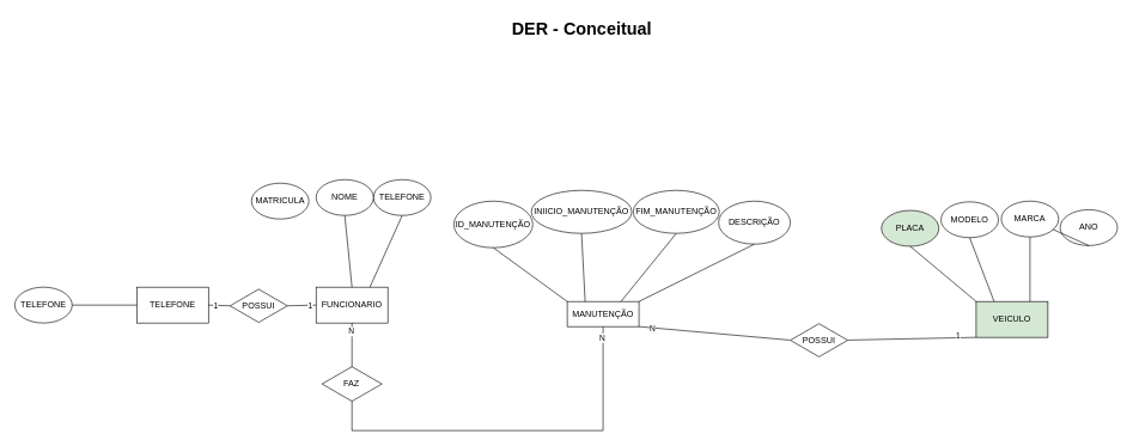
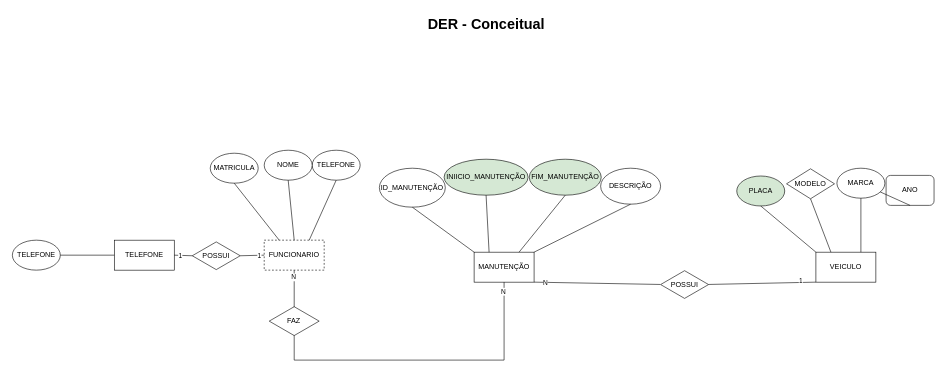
  <mxCell id="0" />
  <mxCell id="1" parent="0" />
  <mxCell id="2" value="PLACA" style="ellipse;whiteSpace=wrap;html=1;fillColor=#d5e8d4;" parent="1" vertex="1"><mxGeometry x="1228" y="293" width="80" height="50" as="geometry" /></mxCell>
- <mxCell id="3" value="VEICULO" style="rounded=0;whiteSpace=wrap;html=1;fillColor=#d5e8d4;" parent="1" vertex="1"><mxGeometry x="1360" y="420" width="100" height="50" as="geometry" /></mxCell>
+ <mxCell id="3" value="VEICULO" style="rounded=0;whiteSpace=wrap;html=1;" parent="1" vertex="1"><mxGeometry x="1360" y="420" width="100" height="50" as="geometry" /></mxCell>
  <mxCell id="4" value="DESCRIÇÃO" style="ellipse;whiteSpace=wrap;html=1;" parent="1" vertex="1"><mxGeometry x="1001" y="280" width="100" height="60" as="geometry" /></mxCell>
- <mxCell id="5" value="FIM_MANUTENÇÃO" style="ellipse;whiteSpace=wrap;html=1;" parent="1" vertex="1"><mxGeometry x="882" y="265" width="120" height="60" as="geometry" /></mxCell>
- <mxCell id="6" value="MODELO" style="ellipse;whiteSpace=wrap;html=1;" parent="1" vertex="1"><mxGeometry x="1311" y="281" width="80" height="50" as="geometry" /></mxCell>
+ <mxCell id="5" value="FIM_MANUTENÇÃO" style="ellipse;whiteSpace=wrap;html=1;fillColor=#d5e8d4;" parent="1" vertex="1"><mxGeometry x="882" y="265" width="120" height="60" as="geometry" /></mxCell>
+ <mxCell id="6" value="MODELO" style="rhombus;whiteSpace=wrap;html=1;" parent="1" vertex="1"><mxGeometry x="1311" y="281" width="80" height="50" as="geometry" /></mxCell>
  <mxCell id="7" value="MARCA" style="ellipse;whiteSpace=wrap;html=1;" parent="1" vertex="1"><mxGeometry x="1395" y="280" width="80" height="50" as="geometry" /></mxCell>
- <mxCell id="8" value="ANO" style="ellipse;whiteSpace=wrap;html=1;" parent="1" vertex="1"><mxGeometry x="1477" y="292" width="80" height="50" as="geometry" /></mxCell>
- <mxCell id="9" value="INIICIO_MANUTENÇÃO" style="ellipse;whiteSpace=wrap;html=1;" parent="1" vertex="1"><mxGeometry x="740" y="265" width="140" height="60" as="geometry" /></mxCell>
+ <mxCell id="8" value="ANO" style="whiteSpace=wrap;html=1;rounded=1;" parent="1" vertex="1"><mxGeometry x="1477" y="292" width="80" height="50" as="geometry" /></mxCell>
+ <mxCell id="9" value="INIICIO_MANUTENÇÃO" style="ellipse;whiteSpace=wrap;html=1;fillColor=#d5e8d4;" parent="1" vertex="1"><mxGeometry x="740" y="265" width="140" height="60" as="geometry" /></mxCell>
  <mxCell id="10" value="ID_MANUTENÇÃO" style="ellipse;whiteSpace=wrap;html=1;" parent="1" vertex="1"><mxGeometry x="632" y="280" width="110" height="65" as="geometry" /></mxCell>
  <mxCell id="11" value="TELEFONE" style="ellipse;whiteSpace=wrap;html=1;" parent="1" vertex="1"><mxGeometry x="520" y="250" width="80" height="50" as="geometry" /></mxCell>
  <mxCell id="12" value="NOME" style="ellipse;whiteSpace=wrap;html=1;" parent="1" vertex="1"><mxGeometry x="440" y="250" width="80" height="50" as="geometry" /></mxCell>
  <mxCell id="13" value="MATRICULA" style="ellipse;whiteSpace=wrap;html=1;" parent="1" vertex="1"><mxGeometry x="350" y="255" width="80" height="50" as="geometry" /></mxCell>
- <mxCell id="14" value="FUNCIONARIO" style="rounded=0;whiteSpace=wrap;html=1;" parent="1" vertex="1"><mxGeometry x="440" y="400" width="100" height="50" as="geometry" /></mxCell>
- <mxCell id="15" value="MANUTENÇÃO" style="rounded=0;whiteSpace=wrap;html=1;" parent="1" vertex="1"><mxGeometry x="790" y="420" width="100" height="35" as="geometry" /></mxCell>
+ <mxCell id="14" value="FUNCIONARIO" style="rounded=0;whiteSpace=wrap;html=1;dashed=1;" parent="1" vertex="1"><mxGeometry x="440" y="400" width="100" height="50" as="geometry" /></mxCell>
+ <mxCell id="15" value="MANUTENÇÃO" style="rounded=0;whiteSpace=wrap;html=1;" parent="1" vertex="1"><mxGeometry x="790" y="420" width="100" height="50" as="geometry" /></mxCell>
  <mxCell id="16" value="" style="endArrow=none;html=1;rounded=0;entryX=0;entryY=0;entryDx=0;entryDy=0;exitX=0.5;exitY=1;exitDx=0;exitDy=0;" parent="1" source="2" target="3" edge="1"><mxGeometry width="50" height="50" relative="1" as="geometry"><mxPoint x="1270" y="365" as="sourcePoint" /><mxPoint x="1660" y="255" as="targetPoint" /></mxGeometry></mxCell>
  <mxCell id="17" value="" style="endArrow=none;html=1;rounded=0;entryX=0.25;entryY=0;entryDx=0;entryDy=0;exitX=0.5;exitY=1;exitDx=0;exitDy=0;" parent="1" source="6" target="3" edge="1"><mxGeometry width="50" height="50" relative="1" as="geometry"><mxPoint x="1320" y="335" as="sourcePoint" /><mxPoint x="1660" y="255" as="targetPoint" /></mxGeometry></mxCell>
  <mxCell id="18" value="" style="endArrow=none;html=1;rounded=0;exitX=0.5;exitY=1;exitDx=0;exitDy=0;" parent="1" source="8" target="7" edge="1"><mxGeometry width="50" height="50" relative="1" as="geometry"><mxPoint x="1468" y="325" as="sourcePoint" /><mxPoint x="1530" y="395" as="targetPoint" /></mxGeometry></mxCell>
  <mxCell id="19" value="" style="endArrow=none;html=1;rounded=0;entryX=0.75;entryY=0;entryDx=0;entryDy=0;exitX=0.5;exitY=1;exitDx=0;exitDy=0;" parent="1" source="7" target="3" edge="1"><mxGeometry width="50" height="50" relative="1" as="geometry"><mxPoint x="1420" y="325" as="sourcePoint" /><mxPoint x="1482" y="395" as="targetPoint" /></mxGeometry></mxCell>
+ <mxCell id="20" value="" style="endArrow=none;html=1;rounded=0;exitX=0.25;exitY=0;exitDx=0;exitDy=0;entryX=0.5;entryY=1;entryDx=0;entryDy=0;" parent="1" source="14" target="13" edge="1"><mxGeometry width="50" height="50" relative="1" as="geometry"><mxPoint x="220" y="330" as="sourcePoint" /><mxPoint x="410" y="310" as="targetPoint" /></mxGeometry></mxCell>
  <mxCell id="21" value="" style="endArrow=none;html=1;rounded=0;exitX=0.5;exitY=0;exitDx=0;exitDy=0;entryX=0.5;entryY=1;entryDx=0;entryDy=0;" parent="1" source="14" target="12" edge="1"><mxGeometry width="50" height="50" relative="1" as="geometry"><mxPoint x="540" y="390" as="sourcePoint" /><mxPoint x="485" y="300" as="targetPoint" /></mxGeometry></mxCell>
  <mxCell id="22" value="" style="endArrow=none;html=1;rounded=0;exitX=0.75;exitY=0;exitDx=0;exitDy=0;entryX=0.5;entryY=1;entryDx=0;entryDy=0;" parent="1" source="14" target="11" edge="1"><mxGeometry width="50" height="50" relative="1" as="geometry"><mxPoint x="485" y="420" as="sourcePoint" /><mxPoint x="430" y="330" as="targetPoint" /></mxGeometry></mxCell>
  <mxCell id="23" value="" style="endArrow=none;html=1;rounded=0;exitX=0.5;exitY=1;exitDx=0;exitDy=0;entryX=0;entryY=0;entryDx=0;entryDy=0;" parent="1" source="10" target="15" edge="1"><mxGeometry width="50" height="50" relative="1" as="geometry"><mxPoint x="940" y="320" as="sourcePoint" /><mxPoint x="990" y="270" as="targetPoint" /></mxGeometry></mxCell>
  <mxCell id="24" value="" style="endArrow=none;html=1;rounded=0;exitX=0.5;exitY=1;exitDx=0;exitDy=0;entryX=0.25;entryY=0;entryDx=0;entryDy=0;" parent="1" source="9" target="15" edge="1"><mxGeometry width="50" height="50" relative="1" as="geometry"><mxPoint x="940" y="320" as="sourcePoint" /><mxPoint x="990" y="270" as="targetPoint" /></mxGeometry></mxCell>
  <mxCell id="25" value="" style="endArrow=none;html=1;rounded=0;entryX=0.5;entryY=1;entryDx=0;entryDy=0;exitX=0.75;exitY=0;exitDx=0;exitDy=0;" parent="1" source="15" target="5" edge="1"><mxGeometry width="50" height="50" relative="1" as="geometry"><mxPoint x="940" y="320" as="sourcePoint" /><mxPoint x="990" y="270" as="targetPoint" /></mxGeometry></mxCell>
  <mxCell id="26" value="" style="endArrow=none;html=1;rounded=0;entryX=0.5;entryY=1;entryDx=0;entryDy=0;exitX=1;exitY=0;exitDx=0;exitDy=0;" parent="1" source="15" target="4" edge="1"><mxGeometry width="50" height="50" relative="1" as="geometry"><mxPoint x="940" y="320" as="sourcePoint" /><mxPoint x="990" y="270" as="targetPoint" /></mxGeometry></mxCell>
  <mxCell id="27" value="" style="endArrow=none;html=1;rounded=0;entryX=0.5;entryY=1;entryDx=0;entryDy=0;exitX=0.5;exitY=1;exitDx=0;exitDy=0;" parent="1" source="31" target="14" edge="1"><mxGeometry width="50" height="50" relative="1" as="geometry"><mxPoint x="610" y="565" as="sourcePoint" /><mxPoint x="720" y="470" as="targetPoint" /><Array as="points" /></mxGeometry></mxCell>
  <mxCell id="28" value="N" style="edgeLabel;html=1;align=center;verticalAlign=middle;resizable=0;points=[];" parent="27" vertex="1" connectable="0"><mxGeometry x="0.787" y="1" relative="1" as="geometry"><mxPoint as="offset" /></mxGeometry></mxCell>
  <mxCell id="29" value="" style="endArrow=none;html=1;rounded=0;entryX=0.5;entryY=1;entryDx=0;entryDy=0;exitX=0.5;exitY=1;exitDx=0;exitDy=0;" parent="1" source="15" target="31" edge="1"><mxGeometry width="50" height="50" relative="1" as="geometry"><mxPoint x="840" y="470" as="sourcePoint" /><mxPoint x="490" y="450" as="targetPoint" /><Array as="points"><mxPoint x="840" y="600" /><mxPoint x="490" y="600" /></Array></mxGeometry></mxCell>
  <mxCell id="30" value="N" style="edgeLabel;html=1;align=center;verticalAlign=middle;resizable=0;points=[];" parent="29" vertex="1" connectable="0"><mxGeometry x="-0.944" y="-2" relative="1" as="geometry"><mxPoint as="offset" /></mxGeometry></mxCell>
  <mxCell id="31" value="FAZ" style="html=1;whiteSpace=wrap;aspect=fixed;shape=isoRectangle;" parent="1" vertex="1"><mxGeometry x="448.33" y="510" width="83.33" height="50" as="geometry" /></mxCell>
  <mxCell id="32" value="" style="endArrow=none;html=1;rounded=0;exitX=0.999;exitY=0.497;exitDx=0;exitDy=0;entryX=0;entryY=1;entryDx=0;entryDy=0;exitPerimeter=0;" parent="1" source="36" target="3" edge="1"><mxGeometry width="50" height="50" relative="1" as="geometry"><mxPoint x="860" y="530" as="sourcePoint" /><mxPoint x="1200" y="570" as="targetPoint" /></mxGeometry></mxCell>
  <mxCell id="33" value="1" style="edgeLabel;html=1;align=center;verticalAlign=middle;resizable=0;points=[];" parent="32" vertex="1" connectable="0"><mxGeometry x="0.719" y="3" relative="1" as="geometry"><mxPoint as="offset" /></mxGeometry></mxCell>
  <mxCell id="34" value="" style="endArrow=none;html=1;rounded=0;exitX=1;exitY=1;exitDx=0;exitDy=0;entryX=-0.007;entryY=0.497;entryDx=0;entryDy=0;entryPerimeter=0;" parent="1" source="15" target="36" edge="1"><mxGeometry width="50" height="50" relative="1" as="geometry"><mxPoint x="890" y="470" as="sourcePoint" /><mxPoint x="1400" y="455" as="targetPoint" /></mxGeometry></mxCell>
  <mxCell id="35" value="N" style="edgeLabel;html=1;align=center;verticalAlign=middle;resizable=0;points=[];" parent="34" vertex="1" connectable="0"><mxGeometry x="-0.819" y="-1" relative="1" as="geometry"><mxPoint as="offset" /></mxGeometry></mxCell>
  <mxCell id="36" value="POSSUI" style="html=1;whiteSpace=wrap;aspect=fixed;shape=isoRectangle;" parent="1" vertex="1"><mxGeometry x="1101" y="450" width="80" height="48" as="geometry" /></mxCell>
  <mxCell id="37" value="TELEFONE" style="rounded=0;whiteSpace=wrap;html=1;" parent="1" vertex="1"><mxGeometry x="190" y="400" width="100" height="50" as="geometry" /></mxCell>
  <mxCell id="38" value="" style="endArrow=none;html=1;rounded=0;entryX=0;entryY=0.5;entryDx=0;entryDy=0;exitX=1;exitY=0.5;exitDx=0;exitDy=0;" parent="1" source="42" target="14" edge="1"><mxGeometry width="50" height="50" relative="1" as="geometry"><mxPoint x="1200" y="150" as="sourcePoint" /><mxPoint x="1250" y="100" as="targetPoint" /></mxGeometry></mxCell>
  <mxCell id="39" value="1" style="edgeLabel;html=1;align=center;verticalAlign=middle;resizable=0;points=[];" parent="38" vertex="1" connectable="0"><mxGeometry x="0.579" relative="1" as="geometry"><mxPoint as="offset" /></mxGeometry></mxCell>
  <mxCell id="40" value="" style="endArrow=none;html=1;rounded=0;entryX=0;entryY=0.5;entryDx=0;entryDy=0;exitX=1;exitY=0.5;exitDx=0;exitDy=0;" parent="1" source="37" target="42" edge="1"><mxGeometry width="50" height="50" relative="1" as="geometry"><mxPoint x="290" y="425" as="sourcePoint" /><mxPoint x="440" y="425" as="targetPoint" /></mxGeometry></mxCell>
  <mxCell id="41" value="1" style="edgeLabel;html=1;align=center;verticalAlign=middle;resizable=0;points=[];" parent="40" vertex="1" connectable="0"><mxGeometry x="-0.362" relative="1" as="geometry"><mxPoint as="offset" /></mxGeometry></mxCell>
  <mxCell id="42" value="POSSUI" style="html=1;whiteSpace=wrap;aspect=fixed;shape=isoRectangle;" parent="1" vertex="1"><mxGeometry x="320" y="402" width="80" height="48" as="geometry" /></mxCell>
  <mxCell id="43" value="TELEFONE" style="ellipse;whiteSpace=wrap;html=1;" parent="1" vertex="1"><mxGeometry x="20" y="400" width="80" height="50" as="geometry" /></mxCell>
  <mxCell id="44" value="" style="endArrow=none;html=1;rounded=0;entryX=1;entryY=0.5;entryDx=0;entryDy=0;exitX=0;exitY=0.5;exitDx=0;exitDy=0;" parent="1" source="37" target="43" edge="1"><mxGeometry width="50" height="50" relative="1" as="geometry"><mxPoint x="310" y="490" as="sourcePoint" /><mxPoint x="360" y="440" as="targetPoint" /></mxGeometry></mxCell>
  <mxCell id="45" value="DER - Conceitual" style="text;strokeColor=none;fillColor=none;html=1;fontSize=24;fontStyle=1;verticalAlign=middle;align=center;" parent="1" vertex="1"><mxGeometry x="760" y="20" width="100" height="40" as="geometry" /></mxCell>
